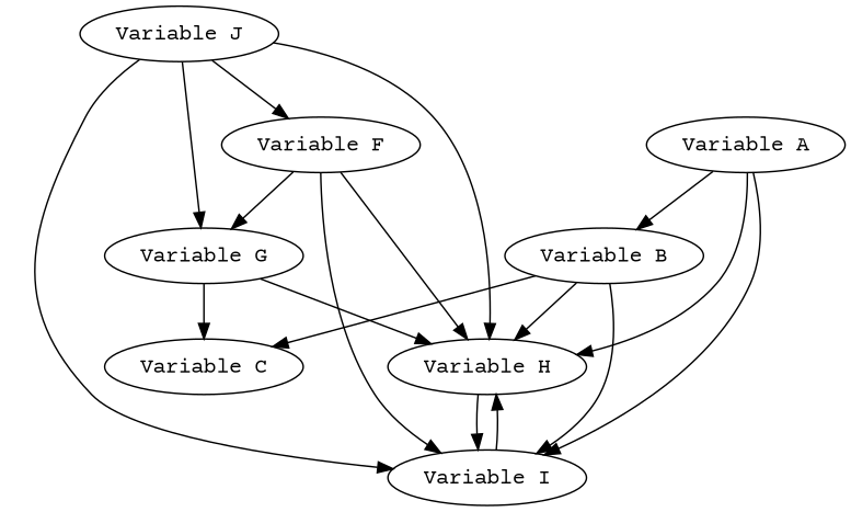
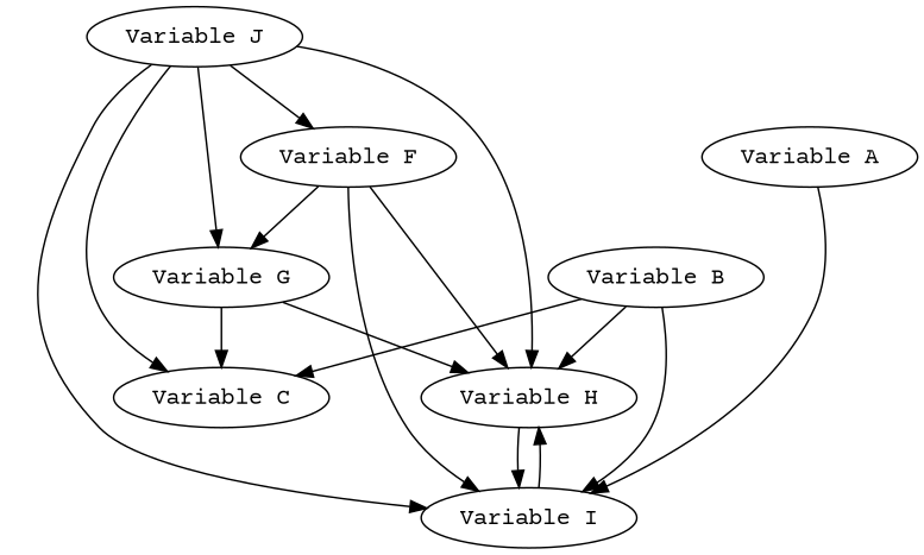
  digraph {
    fontname="Courier Prime"
    node [fontname="Courier Prime"]
    edge [fontname="Courier Prime"]
    n1 [label="Variable A"]
    n2 [label="Variable B"]
    n3 [label="Variable H"]
    n4 [label="Variable I"]
    n5 [label="Variable C"]
    n6 [label="Variable F"]
    n7 [label="Variable G"]
    n8 [label="Variable J"]
-   n1 -> n2
-   n1 -> n3
    n1 -> n4
    n2 -> n3
    n2 -> n4
    n2 -> n5
    n3 -> n4
    n4 -> n3
    n6 -> n3
    n6 -> n4
    n6 -> n7
    n7 -> n3
    n7 -> n5
    n8 -> n3
    n8 -> n4
+   n8 -> n5
    n8 -> n6
    n8 -> n7
  }
